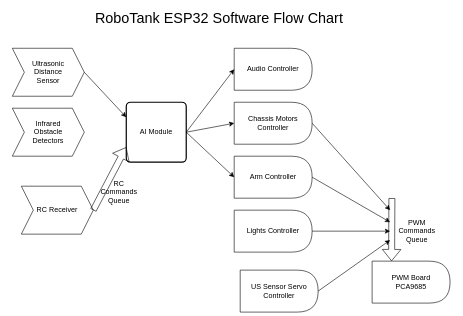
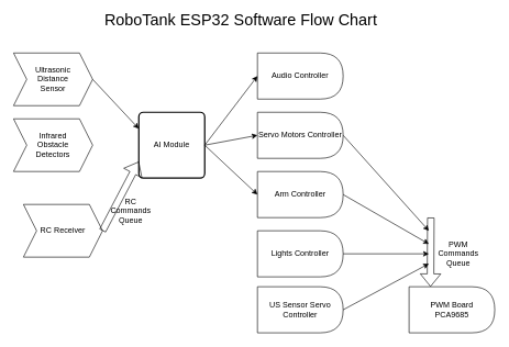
  <mxCell id="0" />
  <mxCell id="1" parent="0" />
  <mxCell id="2" value="AI Module" style="rounded=1;whiteSpace=wrap;html=1;absoluteArcSize=1;arcSize=14;strokeWidth=2;" parent="1" vertex="1"><mxGeometry x="210" y="170" width="100" height="100" as="geometry" /></mxCell>
  <mxCell id="3" value="Ultrasonic&lt;br&gt;Distance&lt;br&gt;Sensor" style="shape=step;perimeter=stepPerimeter;whiteSpace=wrap;html=1;fixedSize=1;" parent="1" vertex="1"><mxGeometry x="20" y="80" width="120" height="80" as="geometry" /></mxCell>
  <mxCell id="4" value="Infrared&lt;br&gt;Obstacle&lt;br&gt;Detectors" style="shape=step;perimeter=stepPerimeter;whiteSpace=wrap;html=1;fixedSize=1;" parent="1" vertex="1"><mxGeometry x="20" y="180" width="120" height="80" as="geometry" /></mxCell>
  <mxCell id="5" value="RoboTank ESP32 Software Flow Chart" style="text;html=1;strokeColor=none;fillColor=none;align=center;verticalAlign=middle;whiteSpace=wrap;rounded=0;fontSize=24;" parent="1" vertex="1"><mxGeometry x="140" y="20" width="450" height="20" as="geometry" /></mxCell>
  <mxCell id="6" value="RC Receiver" style="shape=step;perimeter=stepPerimeter;whiteSpace=wrap;html=1;fixedSize=1;" parent="1" vertex="1"><mxGeometry x="35" y="310" width="120" height="80" as="geometry" /></mxCell>
  <mxCell id="7" value="" style="shape=flexArrow;endArrow=classic;html=1;fontSize=24;entryX=0;entryY=0.75;entryDx=0;entryDy=0;exitX=1;exitY=0.5;exitDx=0;exitDy=0;" parent="1" target="2" edge="1" source="6"><mxGeometry width="50" height="50" relative="1" as="geometry"><mxPoint x="180" y="280" as="sourcePoint" /><mxPoint x="70" y="650" as="targetPoint" /></mxGeometry></mxCell>
  <mxCell id="8" value="" style="endArrow=classic;html=1;fontSize=24;exitX=1;exitY=0.5;exitDx=0;exitDy=0;entryX=0;entryY=0.25;entryDx=0;entryDy=0;" parent="1" source="3" edge="1" target="2"><mxGeometry width="50" height="50" relative="1" as="geometry"><mxPoint x="20" y="430" as="sourcePoint" /><mxPoint x="180" y="210" as="targetPoint" /></mxGeometry></mxCell>
  <mxCell id="9" value="RC&lt;br&gt;Commands&lt;br&gt;Queue" style="text;html=1;strokeColor=none;fillColor=none;align=center;verticalAlign=middle;whiteSpace=wrap;rounded=0;fontSize=12;" parent="1" vertex="1"><mxGeometry x="168" y="295" width="60" height="50" as="geometry" /></mxCell>
- <mxCell id="10" value="Chassis Motors Controller" style="shape=delay;whiteSpace=wrap;html=1;" parent="1" vertex="1"><mxGeometry x="390" y="170" width="130" height="70" as="geometry" /></mxCell>
+ <mxCell id="10" value="Servo Motors Controller" style="shape=delay;whiteSpace=wrap;html=1;" parent="1" vertex="1"><mxGeometry x="390" y="170" width="130" height="70" as="geometry" /></mxCell>
  <mxCell id="11" value="Arm Controller" style="shape=delay;whiteSpace=wrap;html=1;" parent="1" vertex="1"><mxGeometry x="390" y="260" width="130" height="70" as="geometry" /></mxCell>
  <mxCell id="12" value="Lights Controller" style="shape=delay;whiteSpace=wrap;html=1;" parent="1" vertex="1"><mxGeometry x="390" y="350" width="130" height="70" as="geometry" /></mxCell>
  <mxCell id="13" value="Audio Controller" style="shape=delay;whiteSpace=wrap;html=1;" parent="1" vertex="1"><mxGeometry x="390" y="80" width="130" height="70" as="geometry" /></mxCell>
- <mxCell id="14" value="US Sensor Servo Controller" style="shape=delay;whiteSpace=wrap;html=1;" parent="1" vertex="1"><mxGeometry x="400" y="450" width="130" height="70" as="geometry" /></mxCell>
+ <mxCell id="14" value="US Sensor Servo Controller" style="shape=delay;whiteSpace=wrap;html=1;" parent="1" vertex="1"><mxGeometry x="390" y="435" width="130" height="70" as="geometry" /></mxCell>
  <mxCell id="15" value="" style="endArrow=classic;html=1;entryX=0;entryY=0.5;entryDx=0;entryDy=0;exitX=1;exitY=0.5;exitDx=0;exitDy=0;" parent="1" source="2" target="10" edge="1"><mxGeometry width="50" height="50" relative="1" as="geometry"><mxPoint x="470" y="200" as="sourcePoint" /><mxPoint x="520" y="150" as="targetPoint" /></mxGeometry></mxCell>
  <mxCell id="16" value="" style="endArrow=classic;html=1;entryX=0;entryY=0.5;entryDx=0;entryDy=0;exitX=1;exitY=0.5;exitDx=0;exitDy=0;" parent="1" source="2" target="11" edge="1"><mxGeometry width="50" height="50" relative="1" as="geometry"><mxPoint x="453" y="230" as="sourcePoint" /><mxPoint x="590" y="130" as="targetPoint" /></mxGeometry></mxCell>
  <mxCell id="17" value="" style="endArrow=classic;html=1;entryX=0;entryY=0.5;entryDx=0;entryDy=0;exitX=1;exitY=0.5;exitDx=0;exitDy=0;" parent="1" source="2" target="13" edge="1"><mxGeometry width="50" height="50" relative="1" as="geometry"><mxPoint x="473" y="250" as="sourcePoint" /><mxPoint x="610" y="150" as="targetPoint" /></mxGeometry></mxCell>
  <mxCell id="18" value="PWM Board&lt;br&gt;PCA9685" style="shape=delay;whiteSpace=wrap;html=1;" parent="1" vertex="1"><mxGeometry x="620" y="435" width="130" height="70" as="geometry" /></mxCell>
  <mxCell id="19" value="" style="endArrow=classic;html=1;exitX=1;exitY=0.5;exitDx=0;exitDy=0;" parent="1" source="11" edge="1"><mxGeometry width="50" height="50" relative="1" as="geometry"><mxPoint x="550" y="390" as="sourcePoint" /><mxPoint x="650" y="370" as="targetPoint" /></mxGeometry></mxCell>
  <mxCell id="20" value="" style="endArrow=classic;html=1;exitX=1;exitY=0.5;exitDx=0;exitDy=0;" parent="1" source="12" edge="1"><mxGeometry width="50" height="50" relative="1" as="geometry"><mxPoint x="560" y="400" as="sourcePoint" /><mxPoint x="650" y="385" as="targetPoint" /></mxGeometry></mxCell>
  <mxCell id="21" value="" style="endArrow=classic;html=1;exitX=1;exitY=0.5;exitDx=0;exitDy=0;" parent="1" source="14" edge="1"><mxGeometry width="50" height="50" relative="1" as="geometry"><mxPoint x="570" y="410" as="sourcePoint" /><mxPoint x="650" y="400" as="targetPoint" /></mxGeometry></mxCell>
  <mxCell id="22" value="" style="endArrow=classic;html=1;exitX=1;exitY=0.5;exitDx=0;exitDy=0;" edge="1" parent="1" source="10"><mxGeometry width="50" height="50" relative="1" as="geometry"><mxPoint x="550" y="240" as="sourcePoint" /><mxPoint x="650" y="350" as="targetPoint" /></mxGeometry></mxCell>
  <mxCell id="23" value="" style="shape=flexArrow;endArrow=classic;html=1;fontSize=24;entryX=0.25;entryY=0;entryDx=0;entryDy=0;" edge="1" parent="1" target="18"><mxGeometry width="50" height="50" relative="1" as="geometry"><mxPoint x="653" y="330" as="sourcePoint" /><mxPoint x="700" y="235" as="targetPoint" /></mxGeometry></mxCell>
  <mxCell id="24" value="PWM&lt;br&gt;Commands&lt;br&gt;Queue" style="text;html=1;strokeColor=none;fillColor=none;align=center;verticalAlign=middle;whiteSpace=wrap;rounded=0;fontSize=12;" vertex="1" parent="1"><mxGeometry x="670" y="360" width="50" height="50" as="geometry" /></mxCell>
